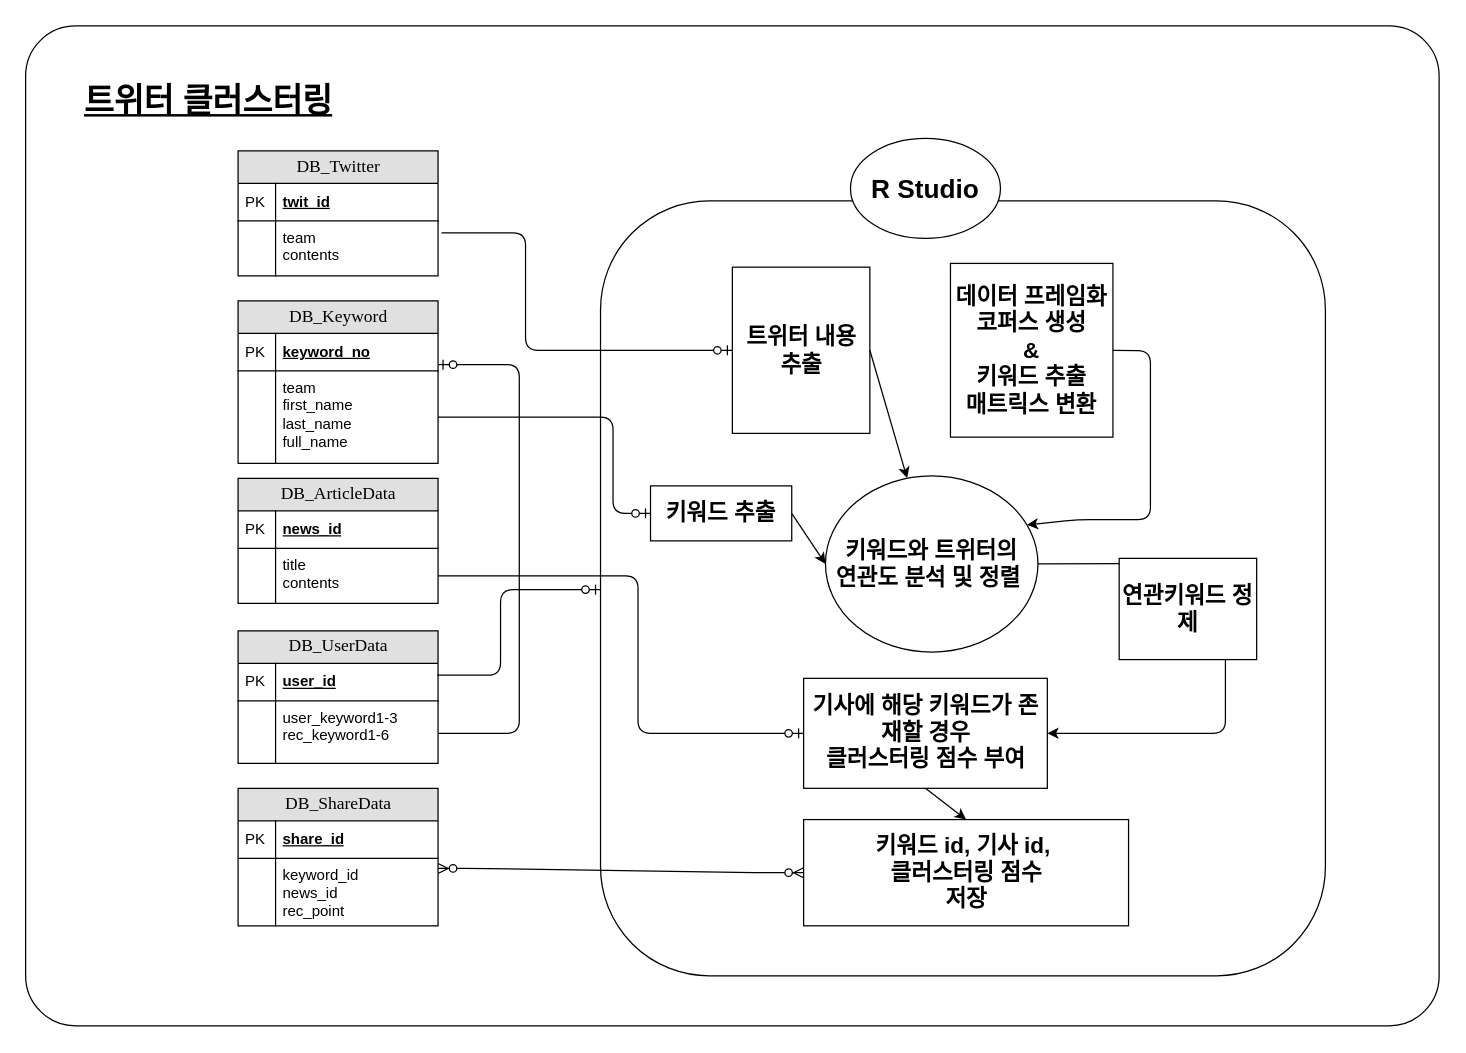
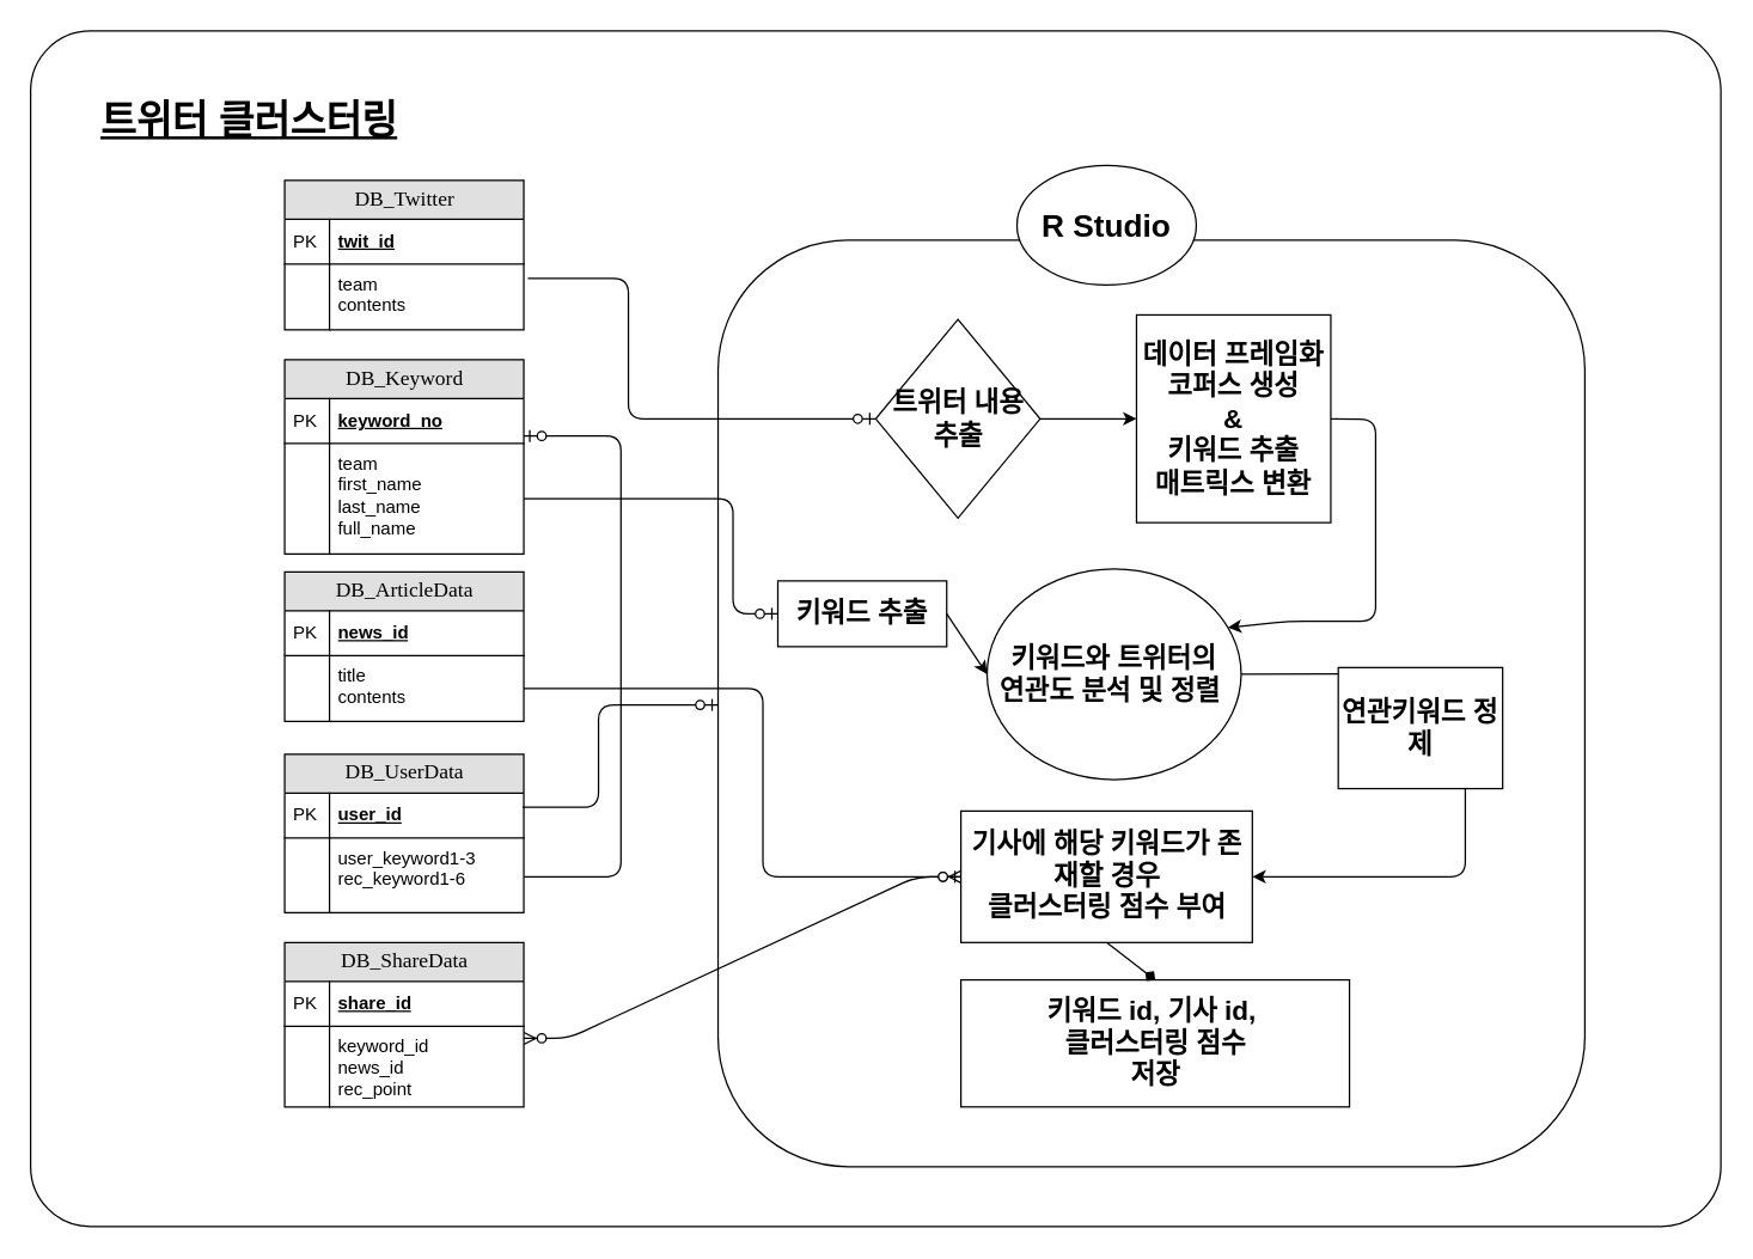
  <mxCell id="0" />
  <mxCell id="1" parent="0" />
  <mxCell id="2" value="" style="group" vertex="1" connectable="0" parent="1"><mxGeometry x="20" y="20" width="1131" height="800" as="geometry" /></mxCell>
  <mxCell id="3" value="" style="group" parent="2" vertex="1" connectable="0"><mxGeometry width="1131" height="800" as="geometry" /></mxCell>
  <mxCell id="4" value="" style="rounded=1;whiteSpace=wrap;html=1;arcSize=5;" parent="3" vertex="1"><mxGeometry width="1131" height="800" as="geometry" /></mxCell>
  <mxCell id="5" value="" style="rounded=1;whiteSpace=wrap;html=1;" parent="3" vertex="1"><mxGeometry x="460" y="140" width="580" height="620" as="geometry" /></mxCell>
  <mxCell id="6" value="DB_Keyword" style="swimlane;html=1;fontStyle=0;childLayout=stackLayout;horizontal=1;startSize=26;fillColor=#e0e0e0;horizontalStack=0;resizeParent=1;resizeLast=0;collapsible=1;marginBottom=0;swimlaneFillColor=#ffffff;align=center;rounded=0;shadow=0;comic=0;labelBackgroundColor=none;strokeWidth=1;fontFamily=Verdana;fontSize=14" parent="3" vertex="1"><mxGeometry x="170" y="220" width="160" height="130" as="geometry" /></mxCell>
  <mxCell id="7" value="keyword_no" style="shape=partialRectangle;top=0;left=0;right=0;bottom=1;html=1;align=left;verticalAlign=middle;fillColor=none;spacingLeft=34;spacingRight=4;whiteSpace=wrap;overflow=hidden;rotatable=0;points=[[0,0.5],[1,0.5]];portConstraint=eastwest;dropTarget=0;fontStyle=5;" parent="6" vertex="1"><mxGeometry y="26" width="160" height="30" as="geometry" /></mxCell>
  <mxCell id="8" value="PK" style="shape=partialRectangle;top=0;left=0;bottom=0;html=1;fillColor=none;align=left;verticalAlign=middle;spacingLeft=4;spacingRight=4;whiteSpace=wrap;overflow=hidden;rotatable=0;points=[];portConstraint=eastwest;part=1;" parent="7" vertex="1" connectable="0"><mxGeometry width="30" height="30" as="geometry" /></mxCell>
  <mxCell id="9" value="team&lt;br&gt;first_name&lt;br&gt;last_name&lt;br&gt;full_name" style="shape=partialRectangle;top=0;left=0;right=0;bottom=0;html=1;align=left;verticalAlign=top;fillColor=none;spacingLeft=34;spacingRight=4;whiteSpace=wrap;overflow=hidden;rotatable=0;points=[[0,0.5],[1,0.5]];portConstraint=eastwest;dropTarget=0;" parent="6" vertex="1"><mxGeometry y="56" width="160" height="74" as="geometry" /></mxCell>
  <mxCell id="10" value="" style="shape=partialRectangle;top=0;left=0;bottom=0;html=1;fillColor=none;align=left;verticalAlign=top;spacingLeft=4;spacingRight=4;whiteSpace=wrap;overflow=hidden;rotatable=0;points=[];portConstraint=eastwest;part=1;" parent="9" vertex="1" connectable="0"><mxGeometry width="30" height="74" as="geometry" /></mxCell>
  <mxCell id="11" value="" style="edgeStyle=orthogonalEdgeStyle;html=1;endArrow=ERzeroToOne;endFill=1;labelBackgroundColor=none;fontFamily=Verdana;fontSize=14;exitX=1;exitY=0.5;exitDx=0;exitDy=0;entryX=0;entryY=0.5;entryDx=0;entryDy=0;" parent="3" source="9" edge="1" target="48"><mxGeometry width="100" height="100" relative="1" as="geometry"><mxPoint x="200" y="310" as="sourcePoint" /><mxPoint x="460" y="212" as="targetPoint" /><Array as="points"><mxPoint x="470" y="313" /><mxPoint x="470" y="390" /></Array></mxGeometry></mxCell>
  <mxCell id="12" value="DB_ArticleData" style="swimlane;html=1;fontStyle=0;childLayout=stackLayout;horizontal=1;startSize=26;fillColor=#e0e0e0;horizontalStack=0;resizeParent=1;resizeLast=0;collapsible=1;marginBottom=0;swimlaneFillColor=#ffffff;align=center;rounded=0;shadow=0;comic=0;labelBackgroundColor=none;strokeWidth=1;fontFamily=Verdana;fontSize=14" parent="3" vertex="1"><mxGeometry x="170" y="362" width="160" height="100" as="geometry" /></mxCell>
  <mxCell id="13" value="news_id" style="shape=partialRectangle;top=0;left=0;right=0;bottom=1;html=1;align=left;verticalAlign=middle;fillColor=none;spacingLeft=34;spacingRight=4;whiteSpace=wrap;overflow=hidden;rotatable=0;points=[[0,0.5],[1,0.5]];portConstraint=eastwest;dropTarget=0;fontStyle=5;" parent="12" vertex="1"><mxGeometry y="26" width="160" height="30" as="geometry" /></mxCell>
  <mxCell id="14" value="PK" style="shape=partialRectangle;top=0;left=0;bottom=0;html=1;fillColor=none;align=left;verticalAlign=middle;spacingLeft=4;spacingRight=4;whiteSpace=wrap;overflow=hidden;rotatable=0;points=[];portConstraint=eastwest;part=1;" parent="13" vertex="1" connectable="0"><mxGeometry width="30" height="30" as="geometry" /></mxCell>
  <mxCell id="15" value="title&lt;br&gt;contents" style="shape=partialRectangle;top=0;left=0;right=0;bottom=0;html=1;align=left;verticalAlign=top;fillColor=none;spacingLeft=34;spacingRight=4;whiteSpace=wrap;overflow=hidden;rotatable=0;points=[[0,0.5],[1,0.5]];portConstraint=eastwest;dropTarget=0;" parent="12" vertex="1"><mxGeometry y="56" width="160" height="44" as="geometry" /></mxCell>
  <mxCell id="16" value="" style="shape=partialRectangle;top=0;left=0;bottom=0;html=1;fillColor=none;align=left;verticalAlign=top;spacingLeft=4;spacingRight=4;whiteSpace=wrap;overflow=hidden;rotatable=0;points=[];portConstraint=eastwest;part=1;" parent="15" vertex="1" connectable="0"><mxGeometry width="30" height="44" as="geometry" /></mxCell>
  <mxCell id="17" value="" style="edgeStyle=orthogonalEdgeStyle;html=1;endArrow=ERzeroToOne;endFill=1;labelBackgroundColor=none;fontFamily=Verdana;fontSize=14;entryX=0;entryY=0.5;entryDx=0;entryDy=0;exitX=1.017;exitY=0.216;exitDx=0;exitDy=0;exitPerimeter=0;" parent="3" source="33" edge="1" target="22"><mxGeometry width="100" height="100" relative="1" as="geometry"><mxPoint x="320" y="460" as="sourcePoint" /><mxPoint x="520" y="260" as="targetPoint" /><Array as="points"><mxPoint x="400" y="166" /><mxPoint x="400" y="260" /></Array></mxGeometry></mxCell>
- <mxCell id="18" value="" style="edgeStyle=entityRelationEdgeStyle;fontSize=12;html=1;endArrow=ERzeroToMany;endFill=1;startArrow=ERzeroToMany;exitX=1;exitY=0.15;exitDx=0;exitDy=0;exitPerimeter=0;entryX=0;entryY=0.5;entryDx=0;entryDy=0;" parent="3" target="26" edge="1" source="43"><mxGeometry width="100" height="100" relative="1" as="geometry"><mxPoint x="331" y="590" as="sourcePoint" /><mxPoint x="655" y="680" as="targetPoint" /></mxGeometry></mxCell>
+ <mxCell id="18" value="" style="edgeStyle=entityRelationEdgeStyle;fontSize=12;html=1;endArrow=ERzeroToMany;endFill=1;startArrow=ERzeroToMany;exitX=1;exitY=0.15;exitDx=0;exitDy=0;exitPerimeter=0;" parent="3" target="28" edge="1" source="43"><mxGeometry width="100" height="100" relative="1" as="geometry"><mxPoint x="331" y="590" as="sourcePoint" /><mxPoint x="655" y="680" as="targetPoint" /></mxGeometry></mxCell>
  <mxCell id="19" value="&lt;font style=&quot;font-size: 21px&quot;&gt;&lt;b&gt;R Studio&lt;/b&gt;&lt;/font&gt;" style="ellipse;whiteSpace=wrap;html=1;" parent="3" vertex="1"><mxGeometry x="660" y="90" width="120" height="80" as="geometry" /></mxCell>
  <mxCell id="20" value="" style="endArrow=classic;html=1;entryX=1;entryY=0.5;entryDx=0;entryDy=0;exitX=1;exitY=0.5;exitDx=0;exitDy=0;" parent="3" target="28" edge="1" source="25"><mxGeometry width="50" height="50" relative="1" as="geometry"><mxPoint x="911" y="260" as="sourcePoint" /><mxPoint x="850" y="444" as="targetPoint" /><Array as="points"><mxPoint x="960" y="430" /><mxPoint x="960" y="566" /></Array></mxGeometry></mxCell>
  <mxCell id="21" value="" style="edgeStyle=orthogonalEdgeStyle;html=1;endArrow=ERzeroToOne;endFill=1;labelBackgroundColor=none;fontFamily=Verdana;fontSize=14;entryX=0;entryY=0.5;entryDx=0;entryDy=0;" parent="3" target="28" edge="1"><mxGeometry width="100" height="100" relative="1" as="geometry"><mxPoint x="330" y="440" as="sourcePoint" /><mxPoint x="530" y="499" as="targetPoint" /><Array as="points"><mxPoint x="490" y="440" /><mxPoint x="490" y="566" /></Array></mxGeometry></mxCell>
- <mxCell id="22" value="트위터 내용 추출" style="rounded=1;whiteSpace=wrap;html=1;fontSize=18;fontStyle=1;arcSize=0;" parent="3" vertex="1"><mxGeometry x="565.5" y="193" width="110" height="133" as="geometry" /></mxCell>
+ <mxCell id="22" value="트위터 내용 추출" style="rhombus;whiteSpace=wrap;html=1;fontSize=18;fontStyle=1;arcSize=0;" parent="3" vertex="1"><mxGeometry x="565.5" y="193" width="110" height="133" as="geometry" /></mxCell>
  <mxCell id="23" value="데이터 프레임화 코퍼스 생성&lt;br&gt;&amp;amp;&lt;br style=&quot;font-size: 18px&quot;&gt;키워드 추출 &lt;br&gt;매트릭스 변환" style="rounded=0;whiteSpace=wrap;html=1;fontSize=18;fontStyle=1" parent="3" vertex="1"><mxGeometry x="740" y="190" width="130" height="139" as="geometry" /></mxCell>
- <mxCell id="24" style="edgeStyle=none;rounded=0;orthogonalLoop=1;jettySize=auto;html=1;exitX=1;exitY=0.5;exitDx=0;exitDy=0;fontSize=18;" parent="3" source="22" target="25" edge="1"><mxGeometry relative="1" as="geometry" /></mxCell>
+ <mxCell id="24" style="edgeStyle=none;rounded=0;orthogonalLoop=1;jettySize=auto;html=1;exitX=1;exitY=0.5;exitDx=0;exitDy=0;entryX=0;entryY=0.5;entryDx=0;entryDy=0;fontSize=18;" parent="3" source="22" target="23" edge="1"><mxGeometry relative="1" as="geometry" /></mxCell>
  <mxCell id="25" value="키워드와 트위터의&lt;br&gt;연관도 분석 및 정렬&amp;nbsp;" style="ellipse;whiteSpace=wrap;html=1;fontSize=18;fontStyle=1;" parent="3" vertex="1"><mxGeometry x="640" y="360" width="170" height="141" as="geometry" /></mxCell>
  <mxCell id="26" value="키워드 id, 기사 id,&amp;nbsp; &lt;br&gt;클러스터링 점수&lt;br&gt;저장" style="rounded=0;whiteSpace=wrap;html=1;fontSize=18;fontStyle=1" parent="3" vertex="1"><mxGeometry x="622.5" y="635" width="260" height="85" as="geometry" /></mxCell>
- <mxCell id="27" style="edgeStyle=none;rounded=0;orthogonalLoop=1;jettySize=auto;html=1;exitX=0.5;exitY=1;exitDx=0;exitDy=0;entryX=0.5;entryY=0;entryDx=0;entryDy=0;fontSize=18;" parent="3" source="28" target="26" edge="1"><mxGeometry relative="1" as="geometry" /></mxCell>
+ <mxCell id="27" style="edgeStyle=none;rounded=0;orthogonalLoop=1;jettySize=auto;html=1;exitX=0.5;exitY=1;exitDx=0;exitDy=0;entryX=0.5;entryY=0;entryDx=0;entryDy=0;fontSize=18;endArrow=diamond;" parent="3" source="28" target="26" edge="1"><mxGeometry relative="1" as="geometry" /></mxCell>
  <mxCell id="28" value="기사에 해당 키워드가 존재할 경우&lt;br&gt;클러스터링 점수 부여" style="rounded=0;whiteSpace=wrap;html=1;fontSize=18;fontStyle=1" parent="3" vertex="1"><mxGeometry x="622.5" y="522" width="195" height="88" as="geometry" /></mxCell>
  <mxCell id="29" value="트위터 클러스터링" style="text;strokeColor=none;fillColor=none;html=1;fontSize=26;fontStyle=5;verticalAlign=middle;align=center;" parent="3" vertex="1"><mxGeometry x="95.5" y="39.5" width="100" height="40" as="geometry" /></mxCell>
  <mxCell id="30" value="DB_Twitter" style="swimlane;html=1;fontStyle=0;childLayout=stackLayout;horizontal=1;startSize=26;fillColor=#e0e0e0;horizontalStack=0;resizeParent=1;resizeLast=0;collapsible=1;marginBottom=0;swimlaneFillColor=#ffffff;align=center;rounded=0;shadow=0;comic=0;labelBackgroundColor=none;strokeWidth=1;fontFamily=Verdana;fontSize=14" vertex="1" parent="3"><mxGeometry x="170" y="100" width="160" height="100" as="geometry" /></mxCell>
  <mxCell id="31" value="twit_id" style="shape=partialRectangle;top=0;left=0;right=0;bottom=1;html=1;align=left;verticalAlign=middle;fillColor=none;spacingLeft=34;spacingRight=4;whiteSpace=wrap;overflow=hidden;rotatable=0;points=[[0,0.5],[1,0.5]];portConstraint=eastwest;dropTarget=0;fontStyle=5;" vertex="1" parent="30"><mxGeometry y="26" width="160" height="30" as="geometry" /></mxCell>
  <mxCell id="32" value="PK" style="shape=partialRectangle;top=0;left=0;bottom=0;html=1;fillColor=none;align=left;verticalAlign=middle;spacingLeft=4;spacingRight=4;whiteSpace=wrap;overflow=hidden;rotatable=0;points=[];portConstraint=eastwest;part=1;" vertex="1" connectable="0" parent="31"><mxGeometry width="30" height="30" as="geometry" /></mxCell>
  <mxCell id="33" value="team&lt;br&gt;contents&lt;br&gt;" style="shape=partialRectangle;top=0;left=0;right=0;bottom=0;html=1;align=left;verticalAlign=top;fillColor=none;spacingLeft=34;spacingRight=4;whiteSpace=wrap;overflow=hidden;rotatable=0;points=[[0,0.5],[1,0.5]];portConstraint=eastwest;dropTarget=0;" vertex="1" parent="30"><mxGeometry y="56" width="160" height="44" as="geometry" /></mxCell>
  <mxCell id="34" value="" style="shape=partialRectangle;top=0;left=0;bottom=0;html=1;fillColor=none;align=left;verticalAlign=top;spacingLeft=4;spacingRight=4;whiteSpace=wrap;overflow=hidden;rotatable=0;points=[];portConstraint=eastwest;part=1;" vertex="1" connectable="0" parent="33"><mxGeometry width="30" height="44" as="geometry" /></mxCell>
  <mxCell id="35" value="DB_UserData" style="swimlane;html=1;fontStyle=0;childLayout=stackLayout;horizontal=1;startSize=26;fillColor=#e0e0e0;horizontalStack=0;resizeParent=1;resizeLast=0;collapsible=1;marginBottom=0;swimlaneFillColor=#ffffff;align=center;rounded=0;shadow=0;comic=0;labelBackgroundColor=none;strokeWidth=1;fontFamily=Verdana;fontSize=14" vertex="1" parent="3"><mxGeometry x="170" y="484" width="160" height="106" as="geometry" /></mxCell>
  <mxCell id="36" value="user_id" style="shape=partialRectangle;top=0;left=0;right=0;bottom=1;html=1;align=left;verticalAlign=middle;fillColor=none;spacingLeft=34;spacingRight=4;whiteSpace=wrap;overflow=hidden;rotatable=0;points=[[0,0.5],[1,0.5]];portConstraint=eastwest;dropTarget=0;fontStyle=5;" vertex="1" parent="35"><mxGeometry y="26" width="160" height="30" as="geometry" /></mxCell>
  <mxCell id="37" value="PK" style="shape=partialRectangle;top=0;left=0;bottom=0;html=1;fillColor=none;align=left;verticalAlign=middle;spacingLeft=4;spacingRight=4;whiteSpace=wrap;overflow=hidden;rotatable=0;points=[];portConstraint=eastwest;part=1;" vertex="1" connectable="0" parent="36"><mxGeometry width="30" height="30" as="geometry" /></mxCell>
  <mxCell id="38" value="user_keyword1-3&lt;br&gt;rec_keyword1-6" style="shape=partialRectangle;top=0;left=0;right=0;bottom=0;html=1;align=left;verticalAlign=top;fillColor=none;spacingLeft=34;spacingRight=4;whiteSpace=wrap;overflow=hidden;rotatable=0;points=[[0,0.5],[1,0.5]];portConstraint=eastwest;dropTarget=0;" vertex="1" parent="35"><mxGeometry y="56" width="160" height="50" as="geometry" /></mxCell>
  <mxCell id="39" value="" style="shape=partialRectangle;top=0;left=0;bottom=0;html=1;fillColor=none;align=left;verticalAlign=top;spacingLeft=4;spacingRight=4;whiteSpace=wrap;overflow=hidden;rotatable=0;points=[];portConstraint=eastwest;part=1;" vertex="1" connectable="0" parent="38"><mxGeometry width="30" height="50" as="geometry" /></mxCell>
  <mxCell id="40" value="DB_ShareData" style="swimlane;html=1;fontStyle=0;childLayout=stackLayout;horizontal=1;startSize=26;fillColor=#e0e0e0;horizontalStack=0;resizeParent=1;resizeLast=0;collapsible=1;marginBottom=0;swimlaneFillColor=#ffffff;align=center;rounded=0;shadow=0;comic=0;labelBackgroundColor=none;strokeWidth=1;fontFamily=Verdana;fontSize=14" vertex="1" parent="3"><mxGeometry x="170" y="610" width="160" height="110" as="geometry" /></mxCell>
  <mxCell id="41" value="share_id" style="shape=partialRectangle;top=0;left=0;right=0;bottom=1;html=1;align=left;verticalAlign=middle;fillColor=none;spacingLeft=34;spacingRight=4;whiteSpace=wrap;overflow=hidden;rotatable=0;points=[[0,0.5],[1,0.5]];portConstraint=eastwest;dropTarget=0;fontStyle=5;" vertex="1" parent="40"><mxGeometry y="26" width="160" height="30" as="geometry" /></mxCell>
  <mxCell id="42" value="PK" style="shape=partialRectangle;top=0;left=0;bottom=0;html=1;fillColor=none;align=left;verticalAlign=middle;spacingLeft=4;spacingRight=4;whiteSpace=wrap;overflow=hidden;rotatable=0;points=[];portConstraint=eastwest;part=1;" vertex="1" connectable="0" parent="41"><mxGeometry width="30" height="30" as="geometry" /></mxCell>
  <mxCell id="43" value="keyword_id&lt;br&gt;news_id&lt;br&gt;rec_point" style="shape=partialRectangle;top=0;left=0;right=0;bottom=0;html=1;align=left;verticalAlign=top;fillColor=none;spacingLeft=34;spacingRight=4;whiteSpace=wrap;overflow=hidden;rotatable=0;points=[[0,0.5],[1,0.5]];portConstraint=eastwest;dropTarget=0;" vertex="1" parent="40"><mxGeometry y="56" width="160" height="54" as="geometry" /></mxCell>
  <mxCell id="44" value="" style="shape=partialRectangle;top=0;left=0;bottom=0;html=1;fillColor=none;align=left;verticalAlign=top;spacingLeft=4;spacingRight=4;whiteSpace=wrap;overflow=hidden;rotatable=0;points=[];portConstraint=eastwest;part=1;" vertex="1" connectable="0" parent="43"><mxGeometry width="30" height="54" as="geometry" /></mxCell>
  <mxCell id="45" value="" style="edgeStyle=orthogonalEdgeStyle;html=1;endArrow=ERzeroToOne;endFill=1;labelBackgroundColor=none;fontFamily=Verdana;fontSize=14;" edge="1" parent="3" target="5"><mxGeometry width="100" height="100" relative="1" as="geometry"><mxPoint x="329.206" y="519.5" as="sourcePoint" /><mxPoint x="575.088" y="523.029" as="targetPoint" /><Array as="points"><mxPoint x="380" y="520" /><mxPoint x="380" y="451" /></Array></mxGeometry></mxCell>
  <mxCell id="46" value="" style="edgeStyle=orthogonalEdgeStyle;html=1;endArrow=ERzeroToOne;endFill=1;labelBackgroundColor=none;fontFamily=Verdana;fontSize=14;" edge="1" parent="3"><mxGeometry width="100" height="100" relative="1" as="geometry"><mxPoint x="330.206" y="566" as="sourcePoint" /><mxPoint x="330" y="271" as="targetPoint" /><Array as="points"><mxPoint x="395" y="566" /><mxPoint x="395" y="271" /><mxPoint x="330" y="271" /></Array></mxGeometry></mxCell>
  <mxCell id="47" value="연관키워드 정제" style="rounded=0;whiteSpace=wrap;html=1;fontSize=18;fontStyle=1" vertex="1" parent="3"><mxGeometry x="875" y="426" width="110" height="81" as="geometry" /></mxCell>
  <mxCell id="48" value="키워드 추출" style="rounded=0;whiteSpace=wrap;html=1;fontSize=18;fontStyle=1" vertex="1" parent="3"><mxGeometry x="500" y="368" width="113" height="44" as="geometry" /></mxCell>
  <mxCell id="49" style="edgeStyle=none;rounded=0;orthogonalLoop=1;jettySize=auto;html=1;exitX=1;exitY=0.5;exitDx=0;exitDy=0;entryX=0;entryY=0.5;entryDx=0;entryDy=0;fontSize=18;" edge="1" parent="3" source="48" target="25"><mxGeometry relative="1" as="geometry"><mxPoint x="795" y="269.5" as="sourcePoint" /><mxPoint x="820" y="440.5" as="targetPoint" /><Array as="points" /></mxGeometry></mxCell>
  <mxCell id="50" value="" style="endArrow=classic;html=1;entryX=1;entryY=0.25;entryDx=0;entryDy=0;exitX=1;exitY=0.5;exitDx=0;exitDy=0;" edge="1" parent="3" source="23" target="25"><mxGeometry width="50" height="50" relative="1" as="geometry"><mxPoint x="792.5" y="253" as="sourcePoint" /><mxPoint x="729" y="559" as="targetPoint" /><Array as="points"><mxPoint x="900" y="260" /><mxPoint x="900" y="395" /><mxPoint x="842" y="395" /></Array></mxGeometry></mxCell>
